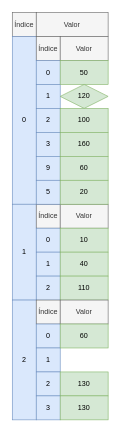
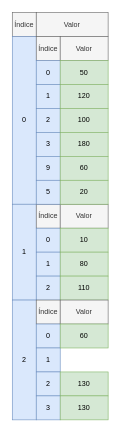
  <mxCell id="0" />
  <mxCell id="1" parent="0" />
  <mxCell id="2" value="Índice" style="rounded=0;whiteSpace=wrap;html=1;fillColor=#f5f5f5;strokeColor=#666666;fontColor=#333333;" vertex="1" parent="1"><mxGeometry x="20" y="20" width="40" height="40" as="geometry" /></mxCell>
  <mxCell id="3" value="0" style="rounded=0;whiteSpace=wrap;html=1;fillColor=#dae8fc;strokeColor=#6c8ebf;" vertex="1" parent="1"><mxGeometry x="20" y="60" width="40" height="280" as="geometry" /></mxCell>
  <mxCell id="4" value="Valor" style="rounded=0;whiteSpace=wrap;html=1;fillColor=#f5f5f5;strokeColor=#666666;fontColor=#333333;" vertex="1" parent="1"><mxGeometry x="60" y="20" width="120" height="40" as="geometry" /></mxCell>
  <mxCell id="5" value="Índice" style="rounded=0;whiteSpace=wrap;html=1;fillColor=#f5f5f5;strokeColor=#666666;fontColor=#333333;" vertex="1" parent="1"><mxGeometry x="60" y="60" width="40" height="40" as="geometry" /></mxCell>
  <mxCell id="6" value="0" style="rounded=0;whiteSpace=wrap;html=1;fillColor=#dae8fc;strokeColor=#6c8ebf;" vertex="1" parent="1"><mxGeometry x="60" y="100" width="40" height="40" as="geometry" /></mxCell>
  <mxCell id="7" value="Valor" style="rounded=0;whiteSpace=wrap;html=1;fillColor=#f5f5f5;strokeColor=#666666;fontColor=#333333;" vertex="1" parent="1"><mxGeometry x="100" y="60" width="80" height="40" as="geometry" /></mxCell>
  <mxCell id="8" value="1" style="rounded=0;whiteSpace=wrap;html=1;fillColor=#dae8fc;strokeColor=#6c8ebf;" vertex="1" parent="1"><mxGeometry x="60" y="140" width="40" height="40" as="geometry" /></mxCell>
  <mxCell id="9" value="2" style="rounded=0;whiteSpace=wrap;html=1;fillColor=#dae8fc;strokeColor=#6c8ebf;" vertex="1" parent="1"><mxGeometry x="60" y="180" width="40" height="40" as="geometry" /></mxCell>
  <mxCell id="10" value="50" style="rounded=0;whiteSpace=wrap;html=1;fillColor=#d5e8d4;strokeColor=#82b366;" vertex="1" parent="1"><mxGeometry x="100" y="100" width="80" height="40" as="geometry" /></mxCell>
- <mxCell id="11" value="120" style="rhombus;whiteSpace=wrap;html=1;fillColor=#d5e8d4;strokeColor=#82b366;" vertex="1" parent="1"><mxGeometry x="100" y="140" width="80" height="40" as="geometry" /></mxCell>
+ <mxCell id="11" value="120" style="rounded=0;whiteSpace=wrap;html=1;fillColor=#d5e8d4;strokeColor=#82b366;" vertex="1" parent="1"><mxGeometry x="100" y="140" width="80" height="40" as="geometry" /></mxCell>
  <mxCell id="12" value="100" style="rounded=0;whiteSpace=wrap;html=1;fillColor=#d5e8d4;strokeColor=#82b366;" vertex="1" parent="1"><mxGeometry x="100" y="180" width="80" height="40" as="geometry" /></mxCell>
  <mxCell id="13" value="1" style="rounded=0;whiteSpace=wrap;html=1;fillColor=#dae8fc;strokeColor=#6c8ebf;" vertex="1" parent="1"><mxGeometry x="20" y="340" width="40" height="160" as="geometry" /></mxCell>
  <mxCell id="14" value="Índice" style="rounded=0;whiteSpace=wrap;html=1;fillColor=#f5f5f5;strokeColor=#666666;fontColor=#333333;" vertex="1" parent="1"><mxGeometry x="60" y="340" width="40" height="40" as="geometry" /></mxCell>
  <mxCell id="15" value="0" style="rounded=0;whiteSpace=wrap;html=1;fillColor=#dae8fc;strokeColor=#6c8ebf;" vertex="1" parent="1"><mxGeometry x="60" y="380" width="40" height="40" as="geometry" /></mxCell>
  <mxCell id="16" value="Valor" style="rounded=0;whiteSpace=wrap;html=1;fillColor=#f5f5f5;strokeColor=#666666;fontColor=#333333;" vertex="1" parent="1"><mxGeometry x="100" y="340" width="80" height="40" as="geometry" /></mxCell>
  <mxCell id="17" value="1" style="rounded=0;whiteSpace=wrap;html=1;fillColor=#dae8fc;strokeColor=#6c8ebf;" vertex="1" parent="1"><mxGeometry x="60" y="420" width="40" height="40" as="geometry" /></mxCell>
  <mxCell id="18" value="2" style="rounded=0;whiteSpace=wrap;html=1;fillColor=#dae8fc;strokeColor=#6c8ebf;" vertex="1" parent="1"><mxGeometry x="60" y="460" width="40" height="40" as="geometry" /></mxCell>
  <mxCell id="19" value="10" style="rounded=0;whiteSpace=wrap;html=1;fillColor=#d5e8d4;strokeColor=#82b366;" vertex="1" parent="1"><mxGeometry x="100" y="380" width="80" height="40" as="geometry" /></mxCell>
- <mxCell id="20" value="40" style="rounded=0;whiteSpace=wrap;html=1;fillColor=#d5e8d4;strokeColor=#82b366;" vertex="1" parent="1"><mxGeometry x="100" y="420" width="80" height="40" as="geometry" /></mxCell>
+ <mxCell id="20" value="80" style="rounded=0;whiteSpace=wrap;html=1;fillColor=#d5e8d4;strokeColor=#82b366;" vertex="1" parent="1"><mxGeometry x="100" y="420" width="80" height="40" as="geometry" /></mxCell>
  <mxCell id="21" value="110" style="rounded=0;whiteSpace=wrap;html=1;fillColor=#d5e8d4;strokeColor=#82b366;" vertex="1" parent="1"><mxGeometry x="100" y="460" width="80" height="40" as="geometry" /></mxCell>
  <mxCell id="22" value="2" style="rounded=0;whiteSpace=wrap;html=1;fillColor=#dae8fc;strokeColor=#6c8ebf;" vertex="1" parent="1"><mxGeometry x="20" y="500" width="40" height="200" as="geometry" /></mxCell>
  <mxCell id="23" value="Índice" style="rounded=0;whiteSpace=wrap;html=1;fillColor=#f5f5f5;strokeColor=#666666;fontColor=#333333;" vertex="1" parent="1"><mxGeometry x="60" y="500" width="40" height="40" as="geometry" /></mxCell>
  <mxCell id="24" value="0" style="rounded=0;whiteSpace=wrap;html=1;fillColor=#dae8fc;strokeColor=#6c8ebf;" vertex="1" parent="1"><mxGeometry x="60" y="540" width="40" height="40" as="geometry" /></mxCell>
  <mxCell id="25" value="Valor" style="rounded=0;whiteSpace=wrap;html=1;fillColor=#f5f5f5;strokeColor=#666666;fontColor=#333333;" vertex="1" parent="1"><mxGeometry x="100" y="500" width="80" height="40" as="geometry" /></mxCell>
  <mxCell id="26" value="1" style="rounded=0;whiteSpace=wrap;html=1;fillColor=#dae8fc;strokeColor=#6c8ebf;" vertex="1" parent="1"><mxGeometry x="60" y="580" width="40" height="40" as="geometry" /></mxCell>
  <mxCell id="27" value="2" style="rounded=0;whiteSpace=wrap;html=1;fillColor=#dae8fc;strokeColor=#6c8ebf;" vertex="1" parent="1"><mxGeometry x="60" y="620" width="40" height="40" as="geometry" /></mxCell>
  <mxCell id="28" value="60" style="rounded=0;whiteSpace=wrap;html=1;fillColor=#d5e8d4;strokeColor=#82b366;" vertex="1" parent="1"><mxGeometry x="100" y="540" width="80" height="40" as="geometry" /></mxCell>
  <mxCell id="29" value="130" style="rounded=0;whiteSpace=wrap;html=1;fillColor=#d5e8d4;strokeColor=#82b366;" vertex="1" parent="1"><mxGeometry x="100" y="620" width="80" height="40" as="geometry" /></mxCell>
  <mxCell id="30" value="3" style="rounded=0;whiteSpace=wrap;html=1;fillColor=#dae8fc;strokeColor=#6c8ebf;" vertex="1" parent="1"><mxGeometry x="60" y="220" width="40" height="40" as="geometry" /></mxCell>
  <mxCell id="31" value="9" style="rounded=0;whiteSpace=wrap;html=1;fillColor=#dae8fc;strokeColor=#6c8ebf;" vertex="1" parent="1"><mxGeometry x="60" y="260" width="40" height="40" as="geometry" /></mxCell>
  <mxCell id="32" value="5" style="rounded=0;whiteSpace=wrap;html=1;fillColor=#dae8fc;strokeColor=#6c8ebf;" vertex="1" parent="1"><mxGeometry x="60" y="300" width="40" height="40" as="geometry" /></mxCell>
- <mxCell id="33" value="160" style="rounded=0;whiteSpace=wrap;html=1;fillColor=#d5e8d4;strokeColor=#82b366;" vertex="1" parent="1"><mxGeometry x="100" y="220" width="80" height="40" as="geometry" /></mxCell>
+ <mxCell id="33" value="180" style="rounded=0;whiteSpace=wrap;html=1;fillColor=#d5e8d4;strokeColor=#82b366;" vertex="1" parent="1"><mxGeometry x="100" y="220" width="80" height="40" as="geometry" /></mxCell>
  <mxCell id="34" value="60" style="rounded=0;whiteSpace=wrap;html=1;fillColor=#d5e8d4;strokeColor=#82b366;" vertex="1" parent="1"><mxGeometry x="100" y="260" width="80" height="40" as="geometry" /></mxCell>
  <mxCell id="35" value="20" style="rounded=0;whiteSpace=wrap;html=1;fillColor=#d5e8d4;strokeColor=#82b366;" vertex="1" parent="1"><mxGeometry x="100" y="300" width="80" height="40" as="geometry" /></mxCell>
  <mxCell id="36" value="3" style="rounded=0;whiteSpace=wrap;html=1;fillColor=#dae8fc;strokeColor=#6c8ebf;" vertex="1" parent="1"><mxGeometry x="60" y="660" width="40" height="40" as="geometry" /></mxCell>
  <mxCell id="37" value="130" style="rounded=0;whiteSpace=wrap;html=1;fillColor=#d5e8d4;strokeColor=#82b366;" vertex="1" parent="1"><mxGeometry x="100" y="660" width="80" height="40" as="geometry" /></mxCell>
